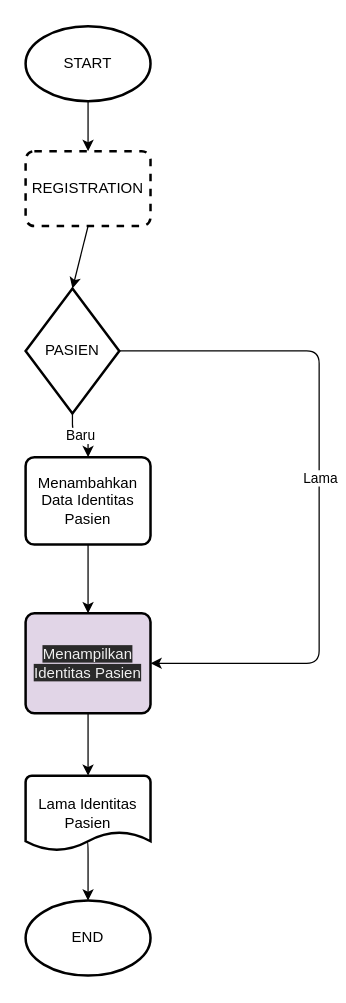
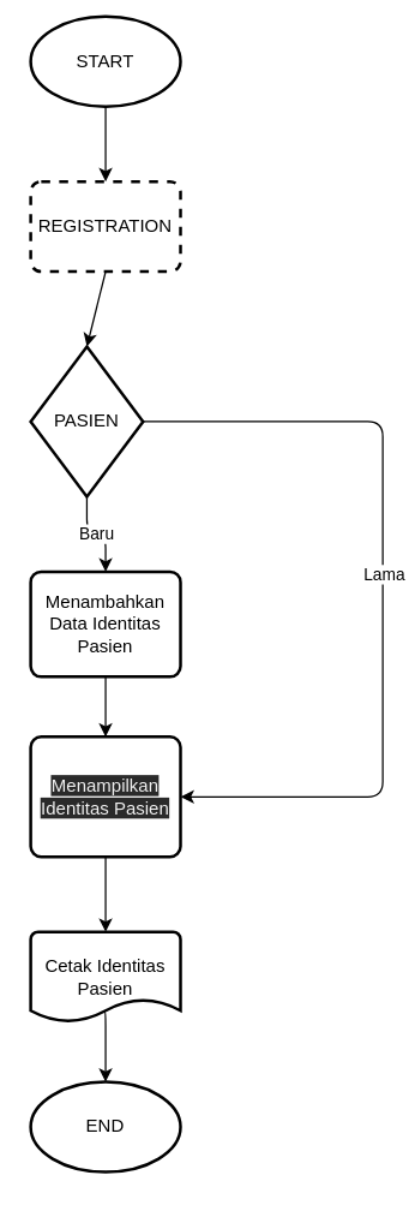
  <mxCell id="0" />
  <mxCell id="1" parent="0" />
  <mxCell id="2" style="edgeStyle=none;html=1;exitX=0.5;exitY=1;exitDx=0;exitDy=0;exitPerimeter=0;entryX=0.5;entryY=0;entryDx=0;entryDy=0;" parent="1" source="3" target="5" edge="1"><mxGeometry relative="1" as="geometry" /></mxCell>
- <mxCell id="3" value="START" style="strokeWidth=2;html=1;shape=mxgraph.flowchart.start_1;whiteSpace=wrap;" parent="1" vertex="1"><mxGeometry x="20" y="20" width="100" height="60" as="geometry" /></mxCell>
+ <mxCell id="3" value="START" style="strokeWidth=2;html=1;shape=mxgraph.flowchart.start_1;whiteSpace=wrap;" parent="1" vertex="1"><mxGeometry x="20" y="10" width="100" height="60" as="geometry" /></mxCell>
  <mxCell id="4" style="edgeStyle=none;html=1;exitX=0.5;exitY=1;exitDx=0;exitDy=0;entryX=0.5;entryY=0;entryDx=0;entryDy=0;entryPerimeter=0;" edge="1" parent="1" source="5" target="9"><mxGeometry relative="1" as="geometry" /></mxCell>
  <mxCell id="5" value="REGISTRATION" style="rounded=1;whiteSpace=wrap;html=1;absoluteArcSize=1;arcSize=14;strokeWidth=2;dashed=1;" parent="1" vertex="1"><mxGeometry x="20" y="120" width="100" height="60" as="geometry" /></mxCell>
  <mxCell id="6" value="Baru" style="edgeStyle=orthogonalEdgeStyle;html=1;exitX=0.5;exitY=1;exitDx=0;exitDy=0;exitPerimeter=0;entryX=0.5;entryY=0;entryDx=0;entryDy=0;" edge="1" parent="1" source="9" target="11"><mxGeometry relative="1" as="geometry" /></mxCell>
  <mxCell id="7" style="edgeStyle=orthogonalEdgeStyle;html=1;exitX=1;exitY=0.5;exitDx=0;exitDy=0;exitPerimeter=0;entryX=1;entryY=0.5;entryDx=0;entryDy=0;" edge="1" parent="1" source="9" target="13"><mxGeometry relative="1" as="geometry"><mxPoint x="160" y="530" as="targetPoint" /><Array as="points"><mxPoint x="255" y="280" /><mxPoint x="255" y="530" /></Array></mxGeometry></mxCell>
  <mxCell id="8" value="Lama" style="edgeLabel;html=1;align=center;verticalAlign=middle;resizable=0;points=[];" vertex="1" connectable="0" parent="7"><mxGeometry x="-0.044" relative="1" as="geometry"><mxPoint as="offset" /></mxGeometry></mxCell>
  <mxCell id="9" value="PASIEN" style="strokeWidth=2;html=1;shape=mxgraph.flowchart.decision;whiteSpace=wrap;" vertex="1" parent="1"><mxGeometry x="20" y="230" width="75" height="100" as="geometry" /></mxCell>
  <mxCell id="10" style="edgeStyle=orthogonalEdgeStyle;html=1;exitX=0.5;exitY=1;exitDx=0;exitDy=0;" edge="1" parent="1" source="11"><mxGeometry relative="1" as="geometry"><mxPoint x="70" y="490" as="targetPoint" /></mxGeometry></mxCell>
- <mxCell id="11" value="Menambahkan Data Identitas Pasien" style="rounded=1;whiteSpace=wrap;html=1;absoluteArcSize=1;arcSize=14;strokeWidth=2;" vertex="1" parent="1"><mxGeometry x="20" y="365" width="100" height="70" as="geometry" /></mxCell>
+ <mxCell id="11" value="Menambahkan Data Identitas Pasien" style="rounded=1;whiteSpace=wrap;html=1;absoluteArcSize=1;arcSize=14;strokeWidth=2;" vertex="1" parent="1"><mxGeometry x="20" y="380" width="100" height="70" as="geometry" /></mxCell>
  <mxCell id="12" style="edgeStyle=none;html=1;exitX=0.5;exitY=1;exitDx=0;exitDy=0;" edge="1" parent="1" source="13" target="16"><mxGeometry relative="1" as="geometry" /></mxCell>
- <mxCell id="13" value="&#10;&#10;&lt;span style=&quot;color: rgb(240, 240, 240); font-family: helvetica; font-size: 12px; font-style: normal; font-weight: 400; letter-spacing: normal; text-align: center; text-indent: 0px; text-transform: none; word-spacing: 0px; background-color: rgb(42, 42, 42); display: inline; float: none;&quot;&gt;Menampilkan Identitas Pasien&lt;/span&gt;&#10;&#10;" style="rounded=1;whiteSpace=wrap;html=1;absoluteArcSize=1;arcSize=14;strokeWidth=2;fillColor=#e1d5e7;" vertex="1" parent="1"><mxGeometry x="20" y="490" width="100" height="80" as="geometry" /></mxCell>
+ <mxCell id="13" value="&#10;&#10;&lt;span style=&quot;color: rgb(240, 240, 240); font-family: helvetica; font-size: 12px; font-style: normal; font-weight: 400; letter-spacing: normal; text-align: center; text-indent: 0px; text-transform: none; word-spacing: 0px; background-color: rgb(42, 42, 42); display: inline; float: none;&quot;&gt;Menampilkan Identitas Pasien&lt;/span&gt;&#10;&#10;" style="rounded=1;whiteSpace=wrap;html=1;absoluteArcSize=1;arcSize=14;strokeWidth=2;" vertex="1" parent="1"><mxGeometry x="20" y="490" width="100" height="80" as="geometry" /></mxCell>
  <mxCell id="14" value="END" style="strokeWidth=2;html=1;shape=mxgraph.flowchart.start_1;whiteSpace=wrap;" vertex="1" parent="1"><mxGeometry x="20" y="720" width="100" height="60" as="geometry" /></mxCell>
  <mxCell id="15" value="" style="edgeStyle=orthogonalEdgeStyle;html=1;exitX=0.483;exitY=0.871;exitDx=0;exitDy=0;exitPerimeter=0;" edge="1" parent="1" source="16" target="14"><mxGeometry relative="1" as="geometry"><Array as="points"><mxPoint x="70" y="672" /></Array></mxGeometry></mxCell>
- <mxCell id="16" value="Lama Identitas Pasien" style="strokeWidth=2;html=1;shape=mxgraph.flowchart.document2;whiteSpace=wrap;size=0.25;" vertex="1" parent="1"><mxGeometry x="20" y="620" width="100" height="60" as="geometry" /></mxCell>
+ <mxCell id="16" value="Cetak Identitas Pasien" style="strokeWidth=2;html=1;shape=mxgraph.flowchart.document2;whiteSpace=wrap;size=0.25;" vertex="1" parent="1"><mxGeometry x="20" y="620" width="100" height="60" as="geometry" /></mxCell>
